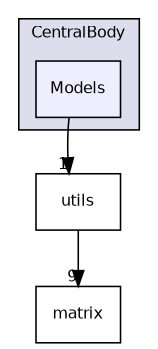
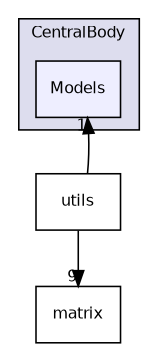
  digraph {
    compound=true
    node [fontname=Helvetica fontsize=10 shape=box]
    edge [labeldistance=1.5 labelfontname=Helvetica labelfontsize=10]
    n1 [fillcolor="#eeeeff" label=Models pencolor=black style=filled]
    n2 [label=utils]
    n3 [label=matrix]
    subgraph cluster_1 {
      bgcolor="#ddddee"
      fontname=Helvetica
      fontsize=10
      label=CentralBody
      pencolor=black
      n1
    }
-   n1 -> n2 [headlabel=1]
+   n2 -> n1 [headlabel=1]
    n2 -> n3 [headlabel=9]
  }
